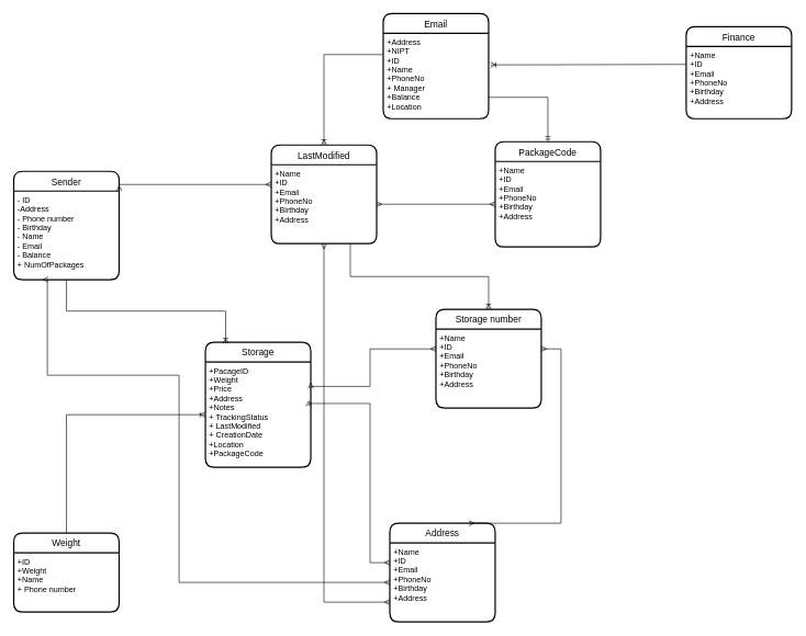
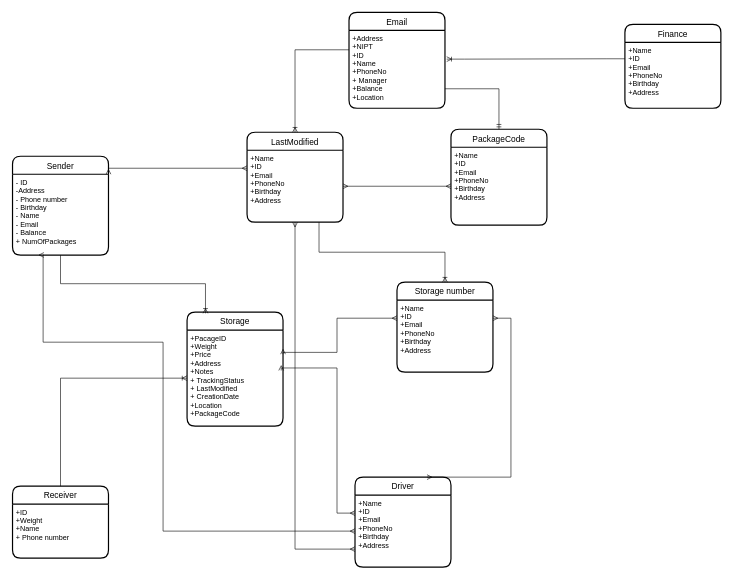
  <mxCell id="0" />
  <mxCell id="1" parent="0" />
  <mxCell id="2" value="Sender" style="swimlane;childLayout=stackLayout;horizontal=1;startSize=30;horizontalStack=0;rounded=1;fontSize=14;fontStyle=0;strokeWidth=2;resizeParent=0;resizeLast=1;shadow=0;dashed=0;align=center;" vertex="1" parent="1"><mxGeometry x="20" y="260" width="160" height="165" as="geometry" /></mxCell>
  <mxCell id="3" value="- ID&#10;-Address&#10;- Phone number&#10;- Birthday&#10;- Name&#10;- Email&#10;- Balance&#10;+ NumOfPackages" style="align=left;strokeColor=none;fillColor=none;spacingLeft=4;fontSize=12;verticalAlign=top;resizable=0;rotatable=0;part=1;" vertex="1" parent="2"><mxGeometry y="30" width="160" height="135" as="geometry" /></mxCell>
  <mxCell id="4" value="Email" style="swimlane;childLayout=stackLayout;horizontal=1;startSize=30;horizontalStack=0;rounded=1;fontSize=14;fontStyle=0;strokeWidth=2;resizeParent=0;resizeLast=1;shadow=0;dashed=0;align=center;" vertex="1" parent="1"><mxGeometry x="581" y="20" width="160" height="160" as="geometry" /></mxCell>
  <mxCell id="5" value="+Address&#10;+NIPT&#10;+ID&#10;+Name&#10;+PhoneNo&#10;+ Manager&#10;+Balance&#10;+Location" style="align=left;strokeColor=none;fillColor=none;spacingLeft=4;fontSize=12;verticalAlign=top;resizable=0;rotatable=0;part=1;" vertex="1" parent="4"><mxGeometry y="30" width="160" height="130" as="geometry" /></mxCell>
  <mxCell id="6" value="Storage" style="swimlane;childLayout=stackLayout;horizontal=1;startSize=30;horizontalStack=0;rounded=1;fontSize=14;fontStyle=0;strokeWidth=2;resizeParent=0;resizeLast=1;shadow=0;dashed=0;align=center;" vertex="1" parent="1"><mxGeometry x="311" y="520" width="160" height="190" as="geometry" /></mxCell>
  <mxCell id="7" value="+PacageID&#10;+Weight&#10;+Price&#10;+Address&#10;+Notes&#10;+ TrackingStatus&#10;+ LastModified&#10;+ CreationDate&#10;+Location&#10;+PackageCode" style="align=left;strokeColor=none;fillColor=none;spacingLeft=4;fontSize=12;verticalAlign=top;resizable=0;rotatable=0;part=1;" vertex="1" parent="6"><mxGeometry y="30" width="160" height="160" as="geometry" /></mxCell>
  <mxCell id="8" value="Finance" style="swimlane;childLayout=stackLayout;horizontal=1;startSize=30;horizontalStack=0;rounded=1;fontSize=14;fontStyle=0;strokeWidth=2;resizeParent=0;resizeLast=1;shadow=0;dashed=0;align=center;" vertex="1" parent="1"><mxGeometry x="1041" y="40" width="160" height="140" as="geometry" /></mxCell>
  <mxCell id="9" value="+Name&#10;+ID&#10;+Email&#10;+PhoneNo&#10;+Birthday&#10;+Address&#10;" style="align=left;strokeColor=none;fillColor=none;spacingLeft=4;fontSize=12;verticalAlign=top;resizable=0;rotatable=0;part=1;" vertex="1" parent="8"><mxGeometry y="30" width="160" height="110" as="geometry" /></mxCell>
  <mxCell id="10" value="LastModified" style="swimlane;childLayout=stackLayout;horizontal=1;startSize=30;horizontalStack=0;rounded=1;fontSize=14;fontStyle=0;strokeWidth=2;resizeParent=0;resizeLast=1;shadow=0;dashed=0;align=center;" vertex="1" parent="1"><mxGeometry x="411" y="220" width="160" height="150" as="geometry" /></mxCell>
  <mxCell id="11" value="+Name&#10;+ID&#10;+Email&#10;+PhoneNo&#10;+Birthday&#10;+Address&#10;" style="align=left;strokeColor=none;fillColor=none;spacingLeft=4;fontSize=12;verticalAlign=top;resizable=0;rotatable=0;part=1;" vertex="1" parent="10"><mxGeometry y="30" width="160" height="120" as="geometry" /></mxCell>
  <mxCell id="12" value="PackageCode" style="swimlane;childLayout=stackLayout;horizontal=1;startSize=30;horizontalStack=0;rounded=1;fontSize=14;fontStyle=0;strokeWidth=2;resizeParent=0;resizeLast=1;shadow=0;dashed=0;align=center;" vertex="1" parent="1"><mxGeometry x="751" y="215" width="160" height="160" as="geometry" /></mxCell>
  <mxCell id="13" value="+Name&#10;+ID&#10;+Email&#10;+PhoneNo&#10;+Birthday&#10;+Address&#10;" style="align=left;strokeColor=none;fillColor=none;spacingLeft=4;fontSize=12;verticalAlign=top;resizable=0;rotatable=0;part=1;" vertex="1" parent="12"><mxGeometry y="30" width="160" height="130" as="geometry" /></mxCell>
- <mxCell id="14" value="Weight" style="swimlane;childLayout=stackLayout;horizontal=1;startSize=30;horizontalStack=0;rounded=1;fontSize=14;fontStyle=0;strokeWidth=2;resizeParent=0;resizeLast=1;shadow=0;dashed=0;align=center;" vertex="1" parent="1"><mxGeometry x="20" y="810" width="160" height="120" as="geometry" /></mxCell>
+ <mxCell id="14" value="Receiver" style="swimlane;childLayout=stackLayout;horizontal=1;startSize=30;horizontalStack=0;rounded=1;fontSize=14;fontStyle=0;strokeWidth=2;resizeParent=0;resizeLast=1;shadow=0;dashed=0;align=center;" vertex="1" parent="1"><mxGeometry x="20" y="810" width="160" height="120" as="geometry" /></mxCell>
  <mxCell id="15" value="+ID&#10;+Weight&#10;+Name&#10;+ Phone number" style="align=left;strokeColor=none;fillColor=none;spacingLeft=4;fontSize=12;verticalAlign=top;resizable=0;rotatable=0;part=1;" vertex="1" parent="14"><mxGeometry y="30" width="160" height="90" as="geometry" /></mxCell>
- <mxCell id="16" value="Address" style="swimlane;childLayout=stackLayout;horizontal=1;startSize=30;horizontalStack=0;rounded=1;fontSize=14;fontStyle=0;strokeWidth=2;resizeParent=0;resizeLast=1;shadow=0;dashed=0;align=center;" vertex="1" parent="1"><mxGeometry x="591" y="795" width="160" height="150" as="geometry" /></mxCell>
+ <mxCell id="16" value="Driver" style="swimlane;childLayout=stackLayout;horizontal=1;startSize=30;horizontalStack=0;rounded=1;fontSize=14;fontStyle=0;strokeWidth=2;resizeParent=0;resizeLast=1;shadow=0;dashed=0;align=center;" vertex="1" parent="1"><mxGeometry x="591" y="795" width="160" height="150" as="geometry" /></mxCell>
  <mxCell id="17" value="+Name&#10;+ID&#10;+Email&#10;+PhoneNo&#10;+Birthday&#10;+Address&#10;" style="align=left;strokeColor=none;fillColor=none;spacingLeft=4;fontSize=12;verticalAlign=top;resizable=0;rotatable=0;part=1;" vertex="1" parent="16"><mxGeometry y="30" width="160" height="120" as="geometry" /></mxCell>
  <mxCell id="18" value="Storage number" style="swimlane;childLayout=stackLayout;horizontal=1;startSize=30;horizontalStack=0;rounded=1;fontSize=14;fontStyle=0;strokeWidth=2;resizeParent=0;resizeLast=1;shadow=0;dashed=0;align=center;" vertex="1" parent="1"><mxGeometry x="661" y="470" width="160" height="150" as="geometry" /></mxCell>
  <mxCell id="19" value="+Name&#10;+ID&#10;+Email&#10;+PhoneNo&#10;+Birthday&#10;+Address" style="align=left;strokeColor=none;fillColor=none;spacingLeft=4;fontSize=12;verticalAlign=top;resizable=0;rotatable=0;part=1;" vertex="1" parent="18"><mxGeometry y="30" width="160" height="120" as="geometry" /></mxCell>
  <mxCell id="20" value="" style="edgeStyle=orthogonalEdgeStyle;fontSize=12;html=1;endArrow=ERoneToMany;rounded=0;exitX=0.5;exitY=1;exitDx=0;exitDy=0;entryX=0.192;entryY=0.01;entryDx=0;entryDy=0;entryPerimeter=0;" edge="1" parent="1" source="3" target="6"><mxGeometry width="100" height="100" relative="1" as="geometry"><mxPoint x="591" y="640" as="sourcePoint" /><mxPoint x="331" y="530" as="targetPoint" /></mxGeometry></mxCell>
  <mxCell id="21" value="" style="edgeStyle=orthogonalEdgeStyle;fontSize=12;html=1;endArrow=ERoneToMany;rounded=0;entryX=0;entryY=0.5;entryDx=0;entryDy=0;exitX=0.5;exitY=0;exitDx=0;exitDy=0;" edge="1" parent="1" source="14" target="7"><mxGeometry width="100" height="100" relative="1" as="geometry"><mxPoint x="91" y="860" as="sourcePoint" /><mxPoint x="150" y="720" as="targetPoint" /></mxGeometry></mxCell>
  <mxCell id="22" value="" style="edgeStyle=entityRelationEdgeStyle;fontSize=12;html=1;endArrow=ERoneToMany;rounded=0;entryX=1.018;entryY=0.37;entryDx=0;entryDy=0;entryPerimeter=0;exitX=0;exitY=0.25;exitDx=0;exitDy=0;" edge="1" parent="1" source="9" target="5"><mxGeometry width="100" height="100" relative="1" as="geometry"><mxPoint x="591" y="460" as="sourcePoint" /><mxPoint x="691" y="360" as="targetPoint" /></mxGeometry></mxCell>
  <mxCell id="23" value="" style="edgeStyle=orthogonalEdgeStyle;fontSize=12;html=1;endArrow=ERoneToMany;rounded=0;entryX=0.5;entryY=0;entryDx=0;entryDy=0;exitX=0;exitY=0.25;exitDx=0;exitDy=0;" edge="1" parent="1" source="5" target="10"><mxGeometry width="100" height="100" relative="1" as="geometry"><mxPoint x="321" y="170" as="sourcePoint" /><mxPoint x="421" y="70" as="targetPoint" /></mxGeometry></mxCell>
  <mxCell id="24" value="" style="fontSize=12;html=1;endArrow=ERmany;startArrow=ERmany;rounded=0;exitX=1;exitY=0.5;exitDx=0;exitDy=0;entryX=0;entryY=0.5;entryDx=0;entryDy=0;" edge="1" parent="1" source="11" target="13"><mxGeometry width="100" height="100" relative="1" as="geometry"><mxPoint x="591" y="460" as="sourcePoint" /><mxPoint x="701" y="320" as="targetPoint" /></mxGeometry></mxCell>
  <mxCell id="25" value="" style="edgeStyle=orthogonalEdgeStyle;fontSize=12;html=1;endArrow=ERmany;startArrow=ERmany;rounded=0;entryX=0;entryY=0.25;entryDx=0;entryDy=0;exitX=0.981;exitY=0.42;exitDx=0;exitDy=0;exitPerimeter=0;" edge="1" parent="1" source="7" target="17"><mxGeometry width="100" height="100" relative="1" as="geometry"><mxPoint x="411" y="610" as="sourcePoint" /><mxPoint x="541" y="614.91" as="targetPoint" /><Array as="points"><mxPoint x="561" y="613" /><mxPoint x="561" y="855" /></Array></mxGeometry></mxCell>
  <mxCell id="26" value="" style="edgeStyle=entityRelationEdgeStyle;fontSize=12;html=1;endArrow=ERmany;startArrow=ERmany;rounded=0;entryX=0.75;entryY=0;entryDx=0;entryDy=0;" edge="1" parent="1" target="16"><mxGeometry width="100" height="100" relative="1" as="geometry"><mxPoint x="821" y="530" as="sourcePoint" /><mxPoint x="871" y="680" as="targetPoint" /></mxGeometry></mxCell>
  <mxCell id="27" value="" style="edgeStyle=orthogonalEdgeStyle;fontSize=12;html=1;endArrow=ERmany;startArrow=ERmany;rounded=0;entryX=0;entryY=0.75;entryDx=0;entryDy=0;exitX=0.5;exitY=1;exitDx=0;exitDy=0;" edge="1" parent="1" source="11" target="17"><mxGeometry width="100" height="100" relative="1" as="geometry"><mxPoint x="571" y="360" as="sourcePoint" /><mxPoint x="931" y="491" as="targetPoint" /></mxGeometry></mxCell>
  <mxCell id="28" value="" style="fontSize=12;html=1;endArrow=ERoneToMany;rounded=0;entryX=0.5;entryY=0;entryDx=0;entryDy=0;exitX=0.75;exitY=1;exitDx=0;exitDy=0;edgeStyle=orthogonalEdgeStyle;" edge="1" parent="1" source="11" target="18"><mxGeometry width="100" height="100" relative="1" as="geometry"><mxPoint x="841" y="380" as="sourcePoint" /><mxPoint x="751" y="430" as="targetPoint" /></mxGeometry></mxCell>
  <mxCell id="29" value="" style="edgeStyle=orthogonalEdgeStyle;fontSize=12;html=1;endArrow=ERmandOne;rounded=0;exitX=1;exitY=0.75;exitDx=0;exitDy=0;entryX=0.5;entryY=0;entryDx=0;entryDy=0;" edge="1" parent="1" source="5" target="12"><mxGeometry width="100" height="100" relative="1" as="geometry"><mxPoint x="591" y="390" as="sourcePoint" /><mxPoint x="691" y="290" as="targetPoint" /></mxGeometry></mxCell>
  <mxCell id="30" value="" style="edgeStyle=orthogonalEdgeStyle;fontSize=12;html=1;endArrow=ERmany;startArrow=ERmany;rounded=0;exitX=1;exitY=0;exitDx=0;exitDy=0;entryX=0;entryY=0.25;entryDx=0;entryDy=0;" edge="1" parent="1" source="3" target="11"><mxGeometry width="100" height="100" relative="1" as="geometry"><mxPoint x="591" y="480" as="sourcePoint" /><mxPoint x="691" y="380" as="targetPoint" /></mxGeometry></mxCell>
  <mxCell id="31" value="" style="edgeStyle=orthogonalEdgeStyle;fontSize=12;html=1;endArrow=ERmany;startArrow=ERmany;rounded=0;entryX=0;entryY=0.5;entryDx=0;entryDy=0;exitX=0.327;exitY=0.997;exitDx=0;exitDy=0;exitPerimeter=0;" edge="1" parent="1" source="3" target="17"><mxGeometry width="100" height="100" relative="1" as="geometry"><mxPoint x="71" y="472" as="sourcePoint" /><mxPoint x="691" y="460" as="targetPoint" /><Array as="points"><mxPoint x="71" y="425" /><mxPoint x="71" y="570" /><mxPoint x="271" y="570" /><mxPoint x="271" y="885" /></Array></mxGeometry></mxCell>
  <mxCell id="32" value="" style="edgeStyle=orthogonalEdgeStyle;fontSize=12;html=1;endArrow=ERmany;startArrow=ERmany;rounded=0;exitX=1;exitY=0.25;exitDx=0;exitDy=0;entryX=0;entryY=0.25;entryDx=0;entryDy=0;" edge="1" parent="1" source="7" target="19"><mxGeometry width="100" height="100" relative="1" as="geometry"><mxPoint x="591" y="530" as="sourcePoint" /><mxPoint x="691" y="430" as="targetPoint" /><Array as="points"><mxPoint x="561" y="587" /><mxPoint x="561" y="530" /></Array></mxGeometry></mxCell>
